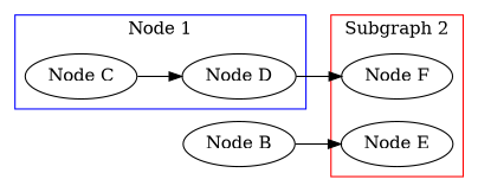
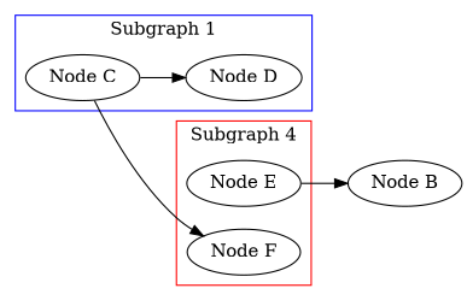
  digraph {
    rankdir=LR
    n1 [label="Node C"]
    n2 [label="Node D"]
    n3 [label="Node E"]
    n4 [label="Node F"]
    n5 [label="Node B"]
    subgraph cluster_1 {
      color=blue
-     label="Node 1"
+     label="Subgraph 1"
      n1
      n2
    }
    subgraph cluster_2 {
      color=red
-     label="Subgraph 2"
+     label="Subgraph 4"
      n3
      n4
    }
    n1 -> n2
-   n2 -> n4
-   n5 -> n3
+   n1 -> n4
+   n3 -> n5
  }
